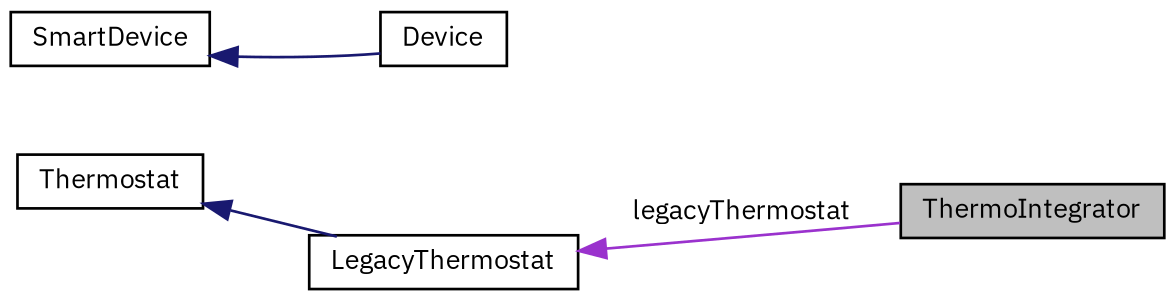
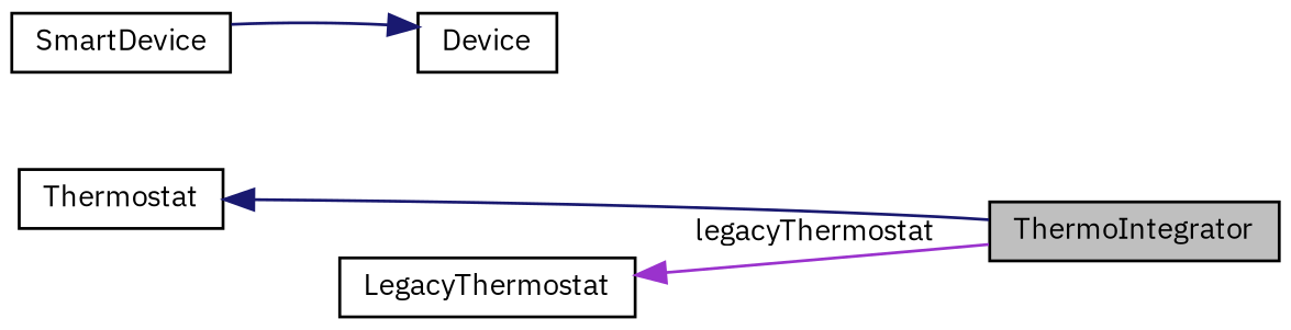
  digraph {
    fontname="IBM Plex Sans"
    rankdir=LR
    node [color=black fillcolor=white fontname="IBM Plex Sans" fontsize=10 shape=record style=filled]
    edge [color=midnightblue dir=back fontname="IBM Plex Sans" fontsize=10 labelfontname=Helvetica labelfontsize=10 style=solid]
    n1 [fillcolor=grey75 fontcolor=black height=0.2 label=ThermoIntegrator width=0.4]
    n2 [height=0.2 label=Thermostat width=0.4]
    n3 [height=0.2 label=SmartDevice width=0.4]
    n4 [height=0.2 label=Device width=0.4]
    n5 [height=0.2 label=LegacyThermostat width=0.4]
-   n2 -> n5
-   n3 -> n4
+   n2 -> n1
+   n4 -> n3
    n5 -> n1 [color=darkorchid3 label=" legacyThermostat"]
  }
